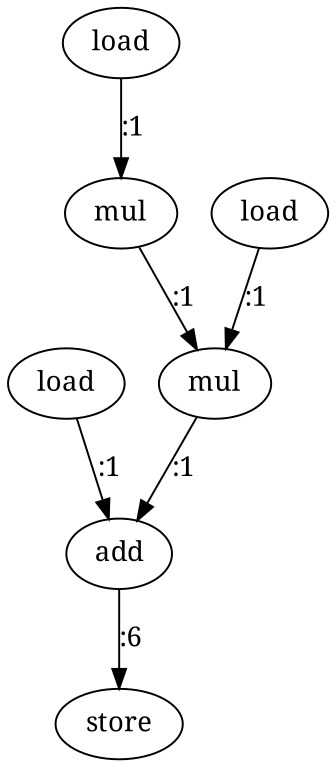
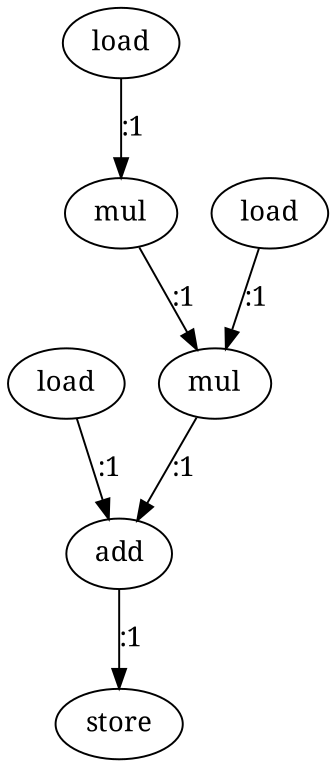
  digraph {
    fontname="Noto Serif"
    node [fontname="Noto Serif"]
    edge [fontname="Noto Serif"]
    n1 [label=load]
    n2 [label=add]
    n3 [label=load]
    n4 [label=mul]
    n5 [label=mul]
    n6 [label=load]
    n7 [label=store]
    n1 -> n2 [label=":1"]
-   n2 -> n7 [label=":6"]
+   n2 -> n7 [label=":1"]
    n3 -> n4 [label=":1"]
    n4 -> n5 [label=":1"]
    n5 -> n2 [label=":1"]
    n6 -> n5 [label=":1"]
  }
